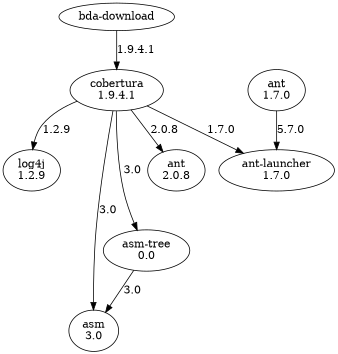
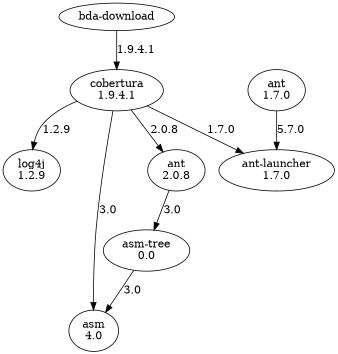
  digraph {
    n1 [label="bda-download"]
    n2 [label="cobertura\n1.9.4.1"]
    n3 [label="log4j\n1.2.9"]
    n4 [label="asm-tree\n0.0"]
-   n5 [label="asm\n3.0"]
+   n5 [label="asm\n4.0"]
    n6 [label="ant\n2.0.8"]
    n7 [label="ant-launcher\n1.7.0"]
    n8 [label="ant\n1.7.0"]
    n1 -> n2 [label="1.9.4.1"]
    n2 -> n3 [label="1.2.9"]
-   n2 -> n4 [label=3.0]
+   n6 -> n4 [label=3.0]
    n2 -> n5 [label=3.0]
    n2 -> n6 [label="2.0.8"]
    n2 -> n7 [label="1.7.0"]
    n4 -> n5 [label=3.0]
    n8 -> n7 [label="5.7.0"]
  }
